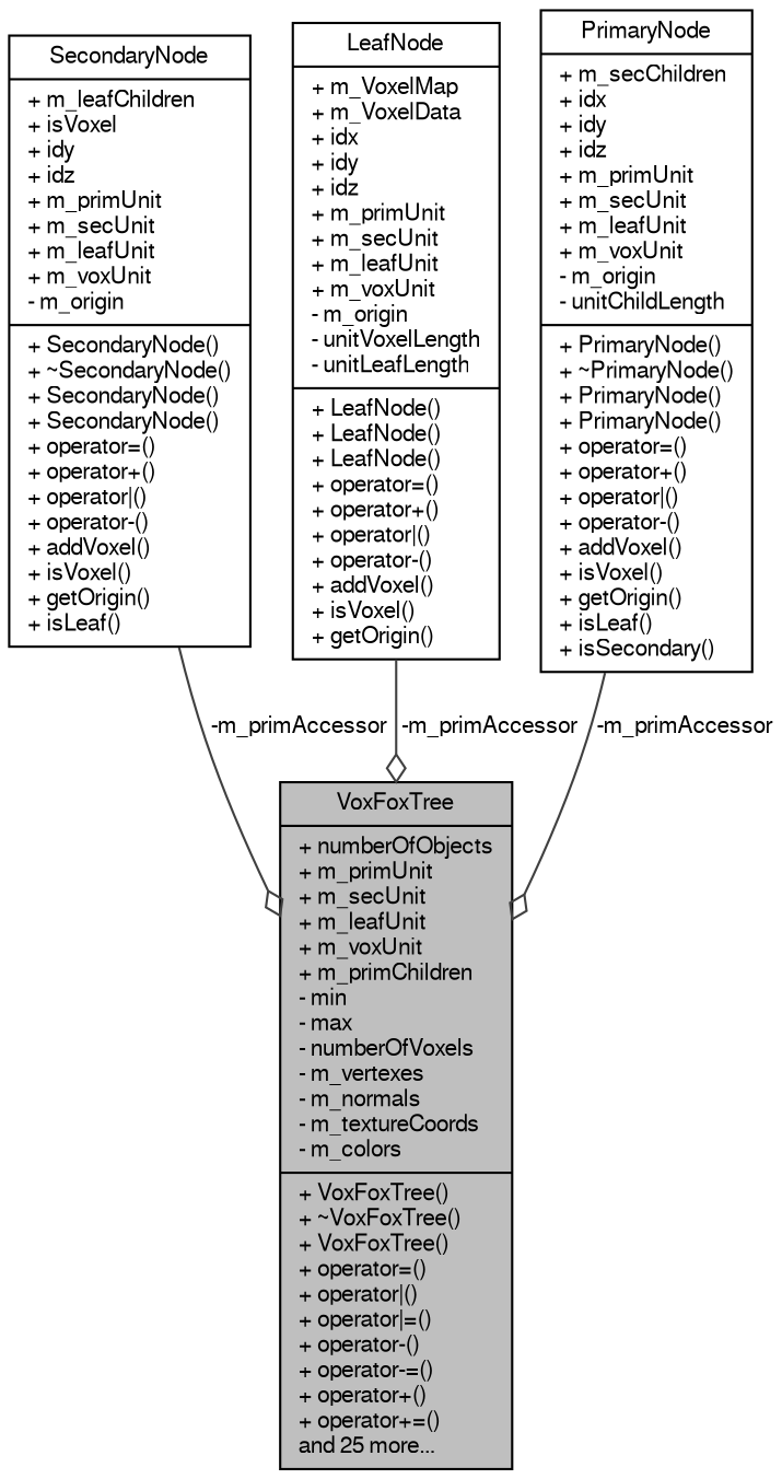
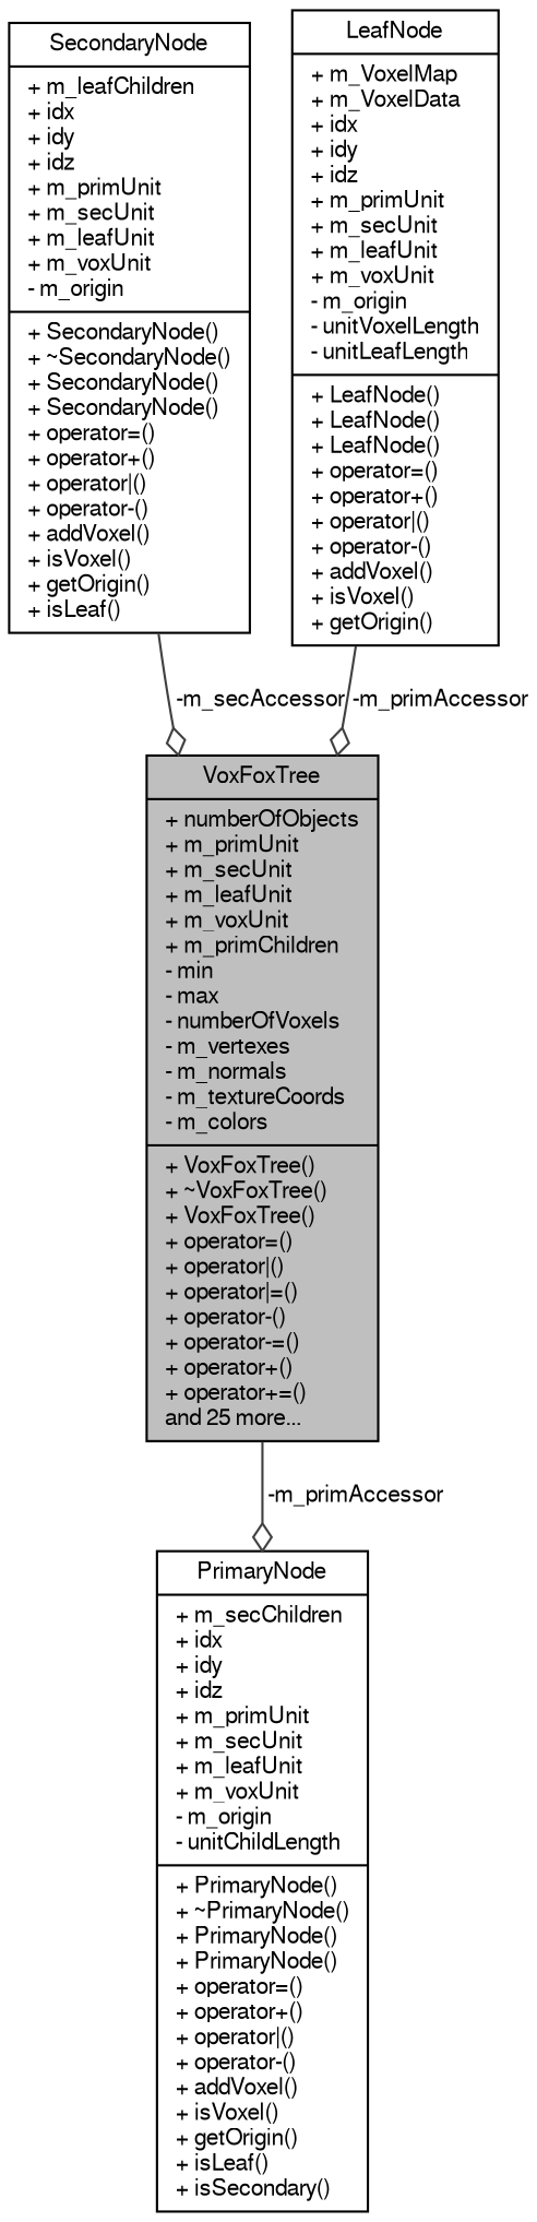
  digraph {
    node [color=black fillcolor=white fontname=FreeSans fontsize=10 shape=record style=filled]
    edge [arrowhead=odiamond color=grey25 fontname=FreeSans fontsize=10 labelfontname=FreeSans labelfontsize=10 style=solid]
    n1 [fillcolor=grey75 fontcolor=black height=0.2 label="{VoxFoxTree\n|+ numberOfObjects\l+ m_primUnit\l+ m_secUnit\l+ m_leafUnit\l+ m_voxUnit\l+ m_primChildren\l- min\l- max\l- numberOfVoxels\l- m_vertexes\l- m_normals\l- m_textureCoords\l- m_colors\l|+ VoxFoxTree()\l+ ~VoxFoxTree()\l+ VoxFoxTree()\l+ operator=()\l+ operator\|()\l+ operator\|=()\l+ operator-()\l+ operator-=()\l+ operator+()\l+ operator+=()\land 25 more...\l}" width=0.4]
-   n2 [height=0.2 label="{SecondaryNode\n|+ m_leafChildren\l+ isVoxel\l+ idy\l+ idz\l+ m_primUnit\l+ m_secUnit\l+ m_leafUnit\l+ m_voxUnit\l- m_origin\l|+ SecondaryNode()\l+ ~SecondaryNode()\l+ SecondaryNode()\l+ SecondaryNode()\l+ operator=()\l+ operator+()\l+ operator\|()\l+ operator-()\l+ addVoxel()\l+ isVoxel()\l+ getOrigin()\l+ isLeaf()\l}" width=0.4]
+   n2 [height=0.2 label="{SecondaryNode\n|+ m_leafChildren\l+ idx\l+ idy\l+ idz\l+ m_primUnit\l+ m_secUnit\l+ m_leafUnit\l+ m_voxUnit\l- m_origin\l|+ SecondaryNode()\l+ ~SecondaryNode()\l+ SecondaryNode()\l+ SecondaryNode()\l+ operator=()\l+ operator+()\l+ operator\|()\l+ operator-()\l+ addVoxel()\l+ isVoxel()\l+ getOrigin()\l+ isLeaf()\l}" width=0.4]
    n3 [height=0.2 label="{LeafNode\n|+ m_VoxelMap\l+ m_VoxelData\l+ idx\l+ idy\l+ idz\l+ m_primUnit\l+ m_secUnit\l+ m_leafUnit\l+ m_voxUnit\l- m_origin\l- unitVoxelLength\l- unitLeafLength\l|+ LeafNode()\l+ LeafNode()\l+ LeafNode()\l+ operator=()\l+ operator+()\l+ operator\|()\l+ operator-()\l+ addVoxel()\l+ isVoxel()\l+ getOrigin()\l}" width=0.4]
    n4 [height=0.2 label="{PrimaryNode\n|+ m_secChildren\l+ idx\l+ idy\l+ idz\l+ m_primUnit\l+ m_secUnit\l+ m_leafUnit\l+ m_voxUnit\l- m_origin\l- unitChildLength\l|+ PrimaryNode()\l+ ~PrimaryNode()\l+ PrimaryNode()\l+ PrimaryNode()\l+ operator=()\l+ operator+()\l+ operator\|()\l+ operator-()\l+ addVoxel()\l+ isVoxel()\l+ getOrigin()\l+ isLeaf()\l+ isSecondary()\l}" width=0.4]
-   n2 -> n1 [label=" -m_primAccessor"]
+   n2 -> n1 [label=" -m_secAccessor"]
    n3 -> n1 [label=" -m_primAccessor"]
-   n4 -> n1 [label=" -m_primAccessor"]
+   n1 -> n4 [label=" -m_primAccessor"]
  }
